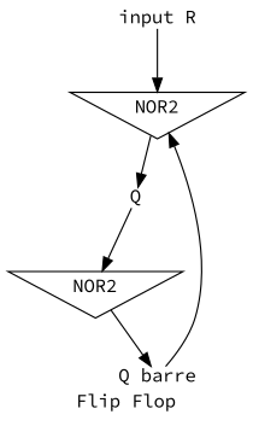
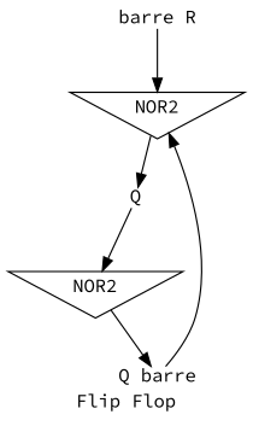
  digraph {
    fontname="Source Code Pro"
    label="Flip Flop"
    node [fontname="Source Code Pro" shape=plain]
    edge [fontname="Source Code Pro"]
-   n1 [label="input R"]
+   n1 [label="barre R"]
    n2 [label=NOR2 shape=invtriangle]
    n3 [label=Q]
    n4 [label=NOR2 shape=invtriangle]
    n5 [label="Q barre"]
    n1 -> n2
    n2 -> n3
    n3 -> n4
    n4 -> n5
    n5 -> n2
  }
